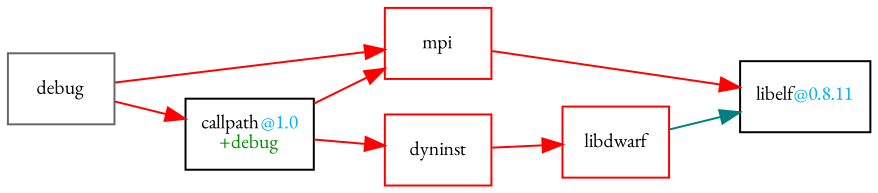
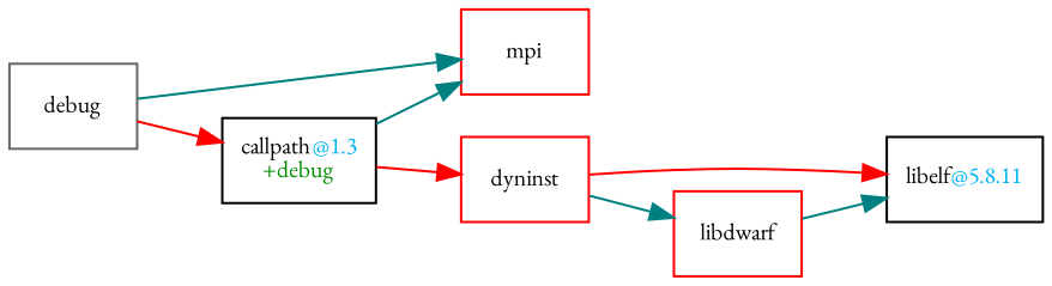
  digraph {
    fontname="EB Garamond"
    rankdir=LR
    node [fontname="EB Garamond" fontsize=10 shape=box color=red]
    edge [color=red fontname="EB Garamond"]
-   n1 [label=<callpath<font color="deepskyblue2">@1.0</font><br/><font color="green4">+debug</font>> color=""]
+   n1 [label=<callpath<font color="deepskyblue2">@1.3</font><br/><font color="green4">+debug</font>> color=""]
    mpi
    dyninst
-   n4 [label=<libelf<font color="deepskyblue2">@0.8.11</font>> color=""]
+   n4 [label=<libelf<font color="deepskyblue2">@5.8.11</font>> color=""]
    libdwarf
    n6 [color=gray40 label=debug]
-   n1 -> mpi
+   n1 -> mpi [color=teal]
    n1 -> dyninst
-   mpi -> n4
-   dyninst -> libdwarf
+   dyninst -> n4
+   dyninst -> libdwarf [color=teal]
    libdwarf -> n4 [color=teal]
    n6 -> n1
-   n6 -> mpi
+   n6 -> mpi [color=teal]
  }
